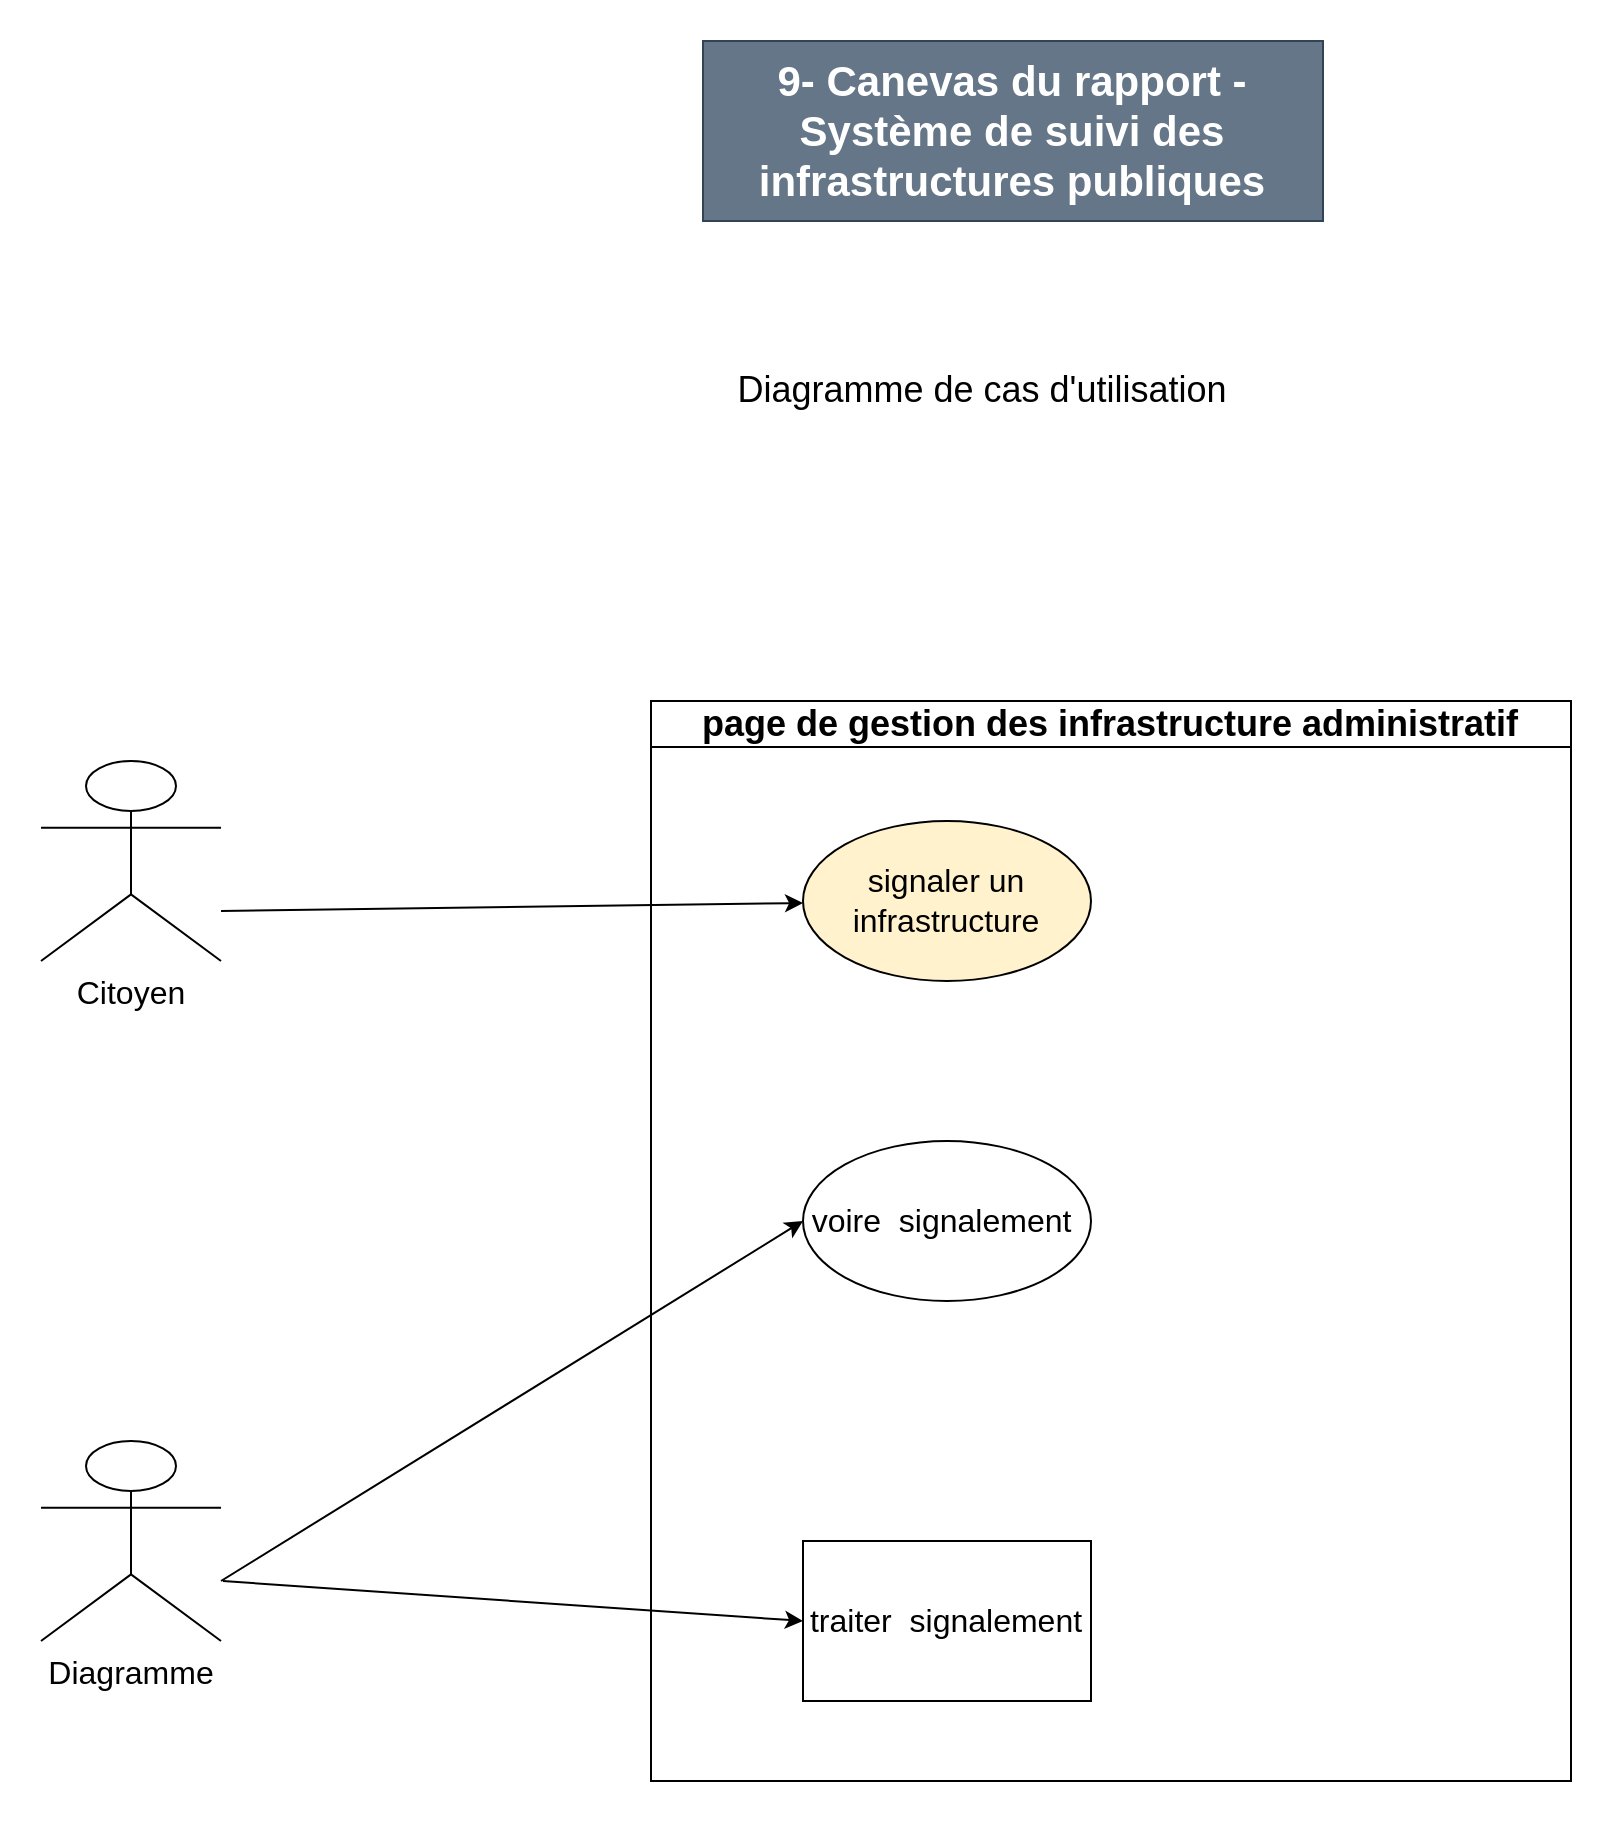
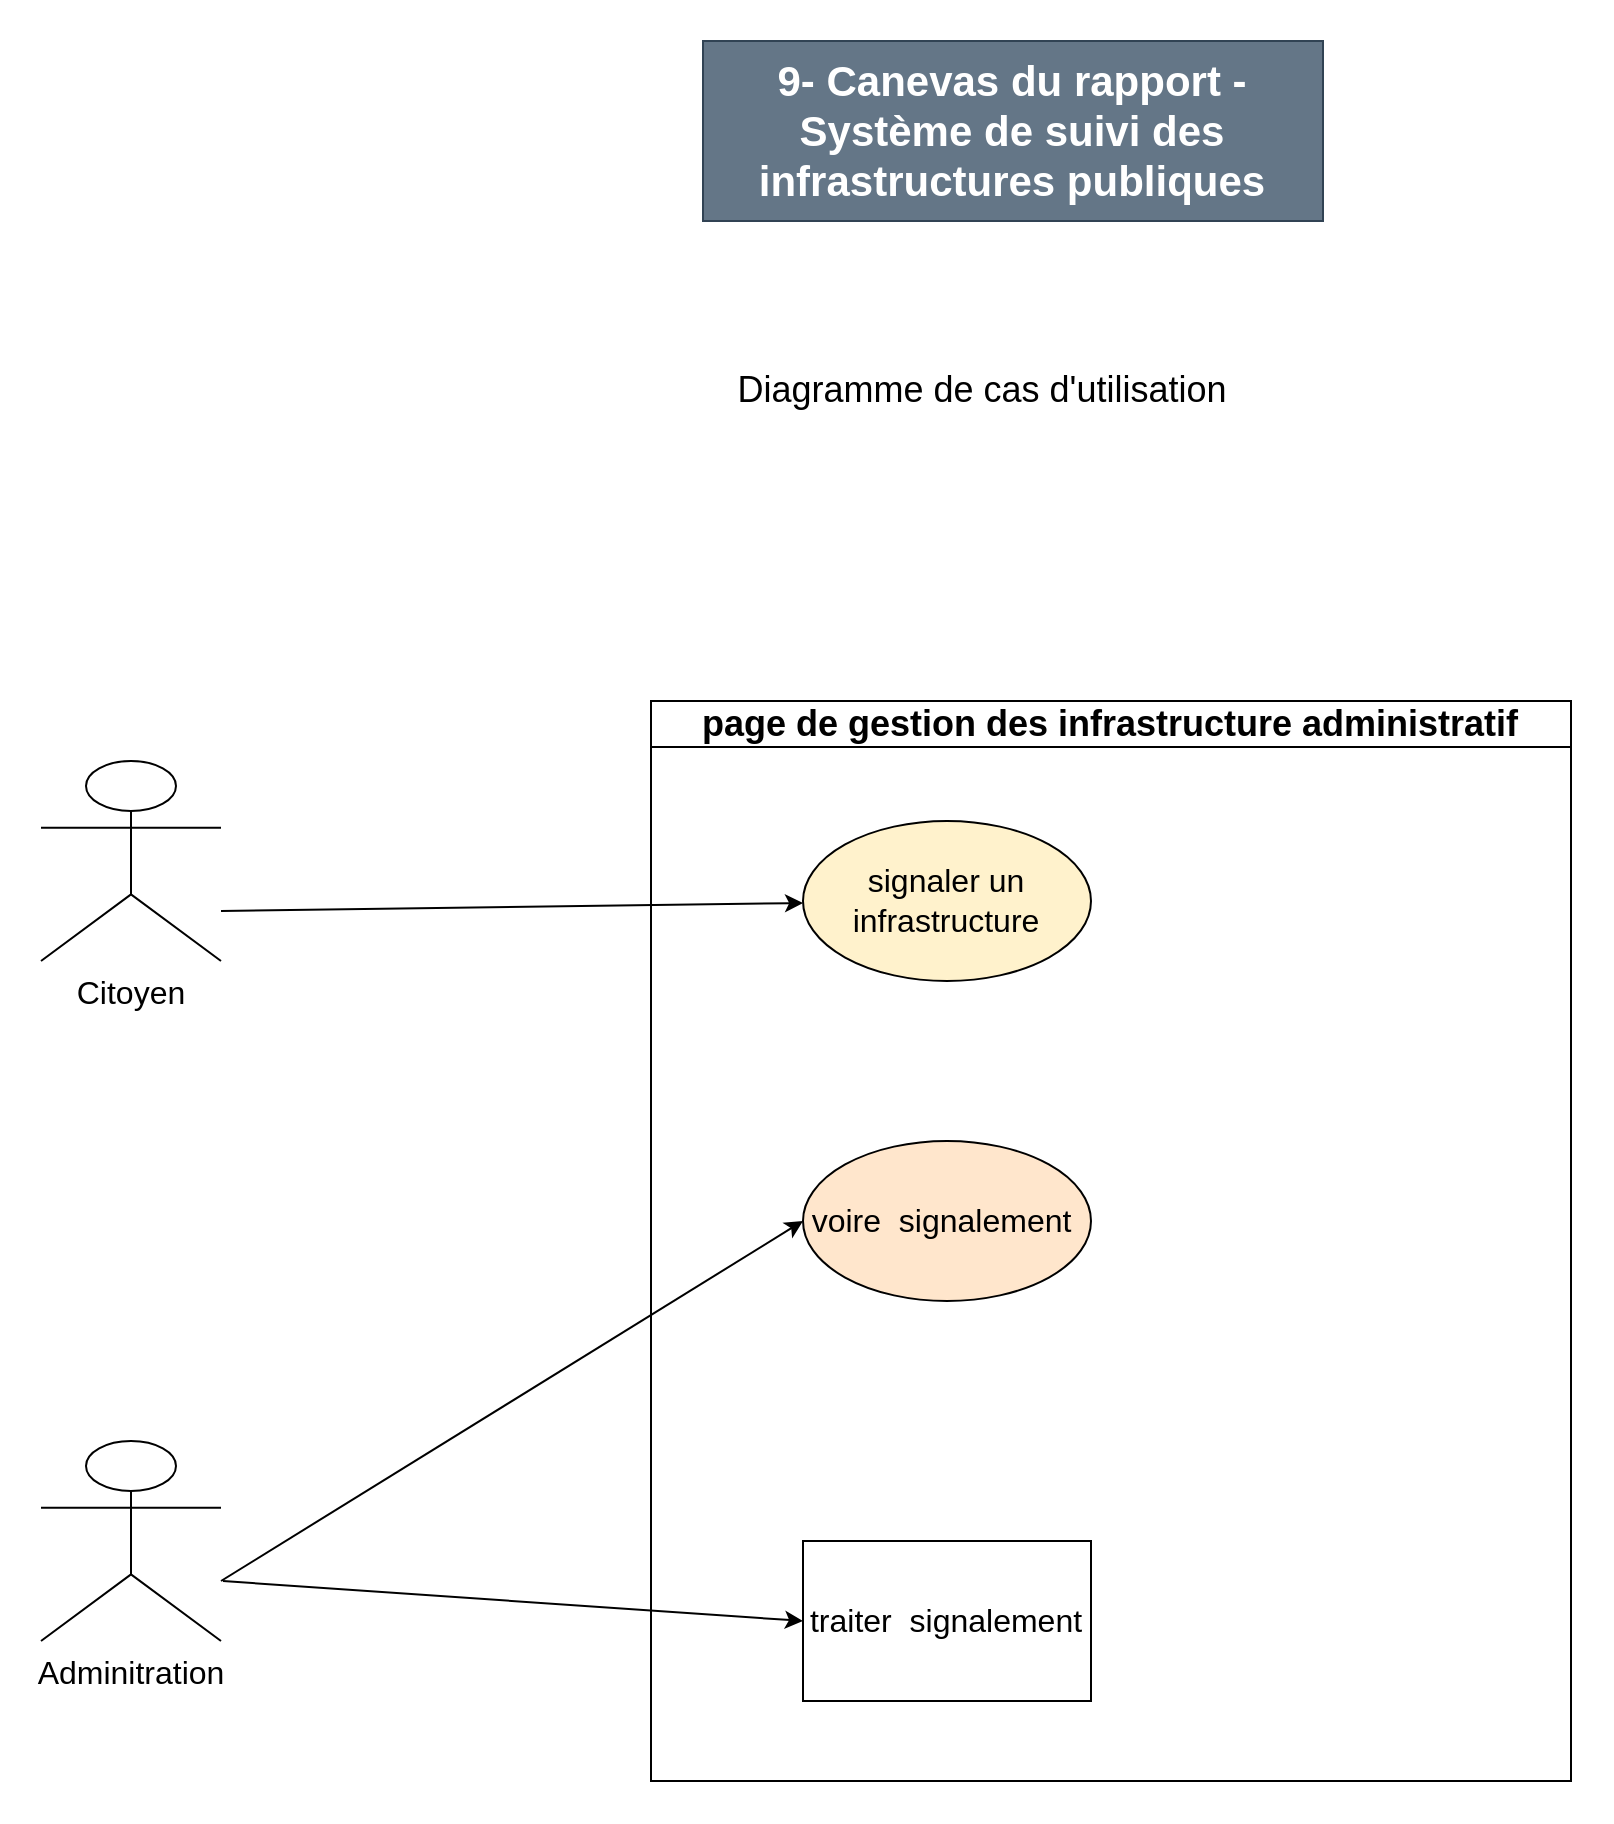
  <mxCell id="0" />
  <mxCell id="1" parent="0" />
  <mxCell id="2" value="&lt;font style=&quot;font-size: 21px;&quot;&gt;&lt;b&gt;9- Canevas du rapport - Système de suivi des infrastructures publiques&lt;/b&gt;&lt;/font&gt;" style="text;html=1;align=center;verticalAlign=middle;whiteSpace=wrap;rounded=0;fillColor=#647687;strokeColor=#314354;fontColor=#ffffff;" vertex="1" parent="1"><mxGeometry x="351" y="20" width="310" height="90" as="geometry" /></mxCell>
  <mxCell id="3" value="&lt;font style=&quot;font-size: 18px;&quot;&gt;Diagramme de cas d'utilisation&amp;nbsp;&lt;/font&gt;" style="text;html=1;align=center;verticalAlign=middle;whiteSpace=wrap;rounded=0;" vertex="1" parent="1"><mxGeometry x="361" y="180" width="265" height="30" as="geometry" /></mxCell>
  <mxCell id="4" value="&lt;font style=&quot;font-size: 16px;&quot;&gt;Citoyen&lt;/font&gt;" style="shape=umlActor;verticalLabelPosition=bottom;verticalAlign=top;html=1;outlineConnect=0;" vertex="1" parent="1"><mxGeometry x="20" y="380" width="90" height="100" as="geometry" /></mxCell>
- <mxCell id="5" value="&lt;font style=&quot;font-size: 16px;&quot;&gt;Diagramme&lt;/font&gt;" style="shape=umlActor;verticalLabelPosition=bottom;verticalAlign=top;html=1;outlineConnect=0;" vertex="1" parent="1"><mxGeometry x="20" y="720" width="90" height="100" as="geometry" /></mxCell>
+ <mxCell id="5" value="&lt;font style=&quot;font-size: 16px;&quot;&gt;Adminitration&lt;/font&gt;" style="shape=umlActor;verticalLabelPosition=bottom;verticalAlign=top;html=1;outlineConnect=0;" vertex="1" parent="1"><mxGeometry x="20" y="720" width="90" height="100" as="geometry" /></mxCell>
  <mxCell id="6" value="&lt;font style=&quot;font-size: 18px;&quot;&gt;page de gestion des infrastructure administratif&lt;/font&gt;" style="swimlane;whiteSpace=wrap;html=1;" vertex="1" parent="1"><mxGeometry x="325" y="350" width="460" height="540" as="geometry" /></mxCell>
  <mxCell id="7" value="&lt;span style=&quot;font-size: 16px;&quot;&gt;signaler un infrastructure&lt;/span&gt;" style="ellipse;whiteSpace=wrap;html=1;fillColor=#fff2cc;" vertex="1" parent="6"><mxGeometry x="76" y="60" width="144" height="80" as="geometry" /></mxCell>
- <mxCell id="8" value="&lt;font style=&quot;font-size: 16px;&quot;&gt;voire&amp;nbsp; signalement&amp;nbsp;&lt;/font&gt;" style="ellipse;whiteSpace=wrap;html=1;" vertex="1" parent="6"><mxGeometry x="76" y="220" width="144" height="80" as="geometry" /></mxCell>
+ <mxCell id="8" value="&lt;font style=&quot;font-size: 16px;&quot;&gt;voire&amp;nbsp; signalement&amp;nbsp;&lt;/font&gt;" style="ellipse;whiteSpace=wrap;html=1;fillColor=#ffe6cc;" vertex="1" parent="6"><mxGeometry x="76" y="220" width="144" height="80" as="geometry" /></mxCell>
  <mxCell id="9" value="&lt;font style=&quot;font-size: 16px;&quot;&gt;traiter&amp;nbsp; signalement&lt;/font&gt;" style="whiteSpace=wrap;html=1;rounded=0;" vertex="1" parent="6"><mxGeometry x="76" y="420" width="144" height="80" as="geometry" /></mxCell>
  <mxCell id="10" value="" style="endArrow=classic;html=1;rounded=0;entryX=0;entryY=0.5;entryDx=0;entryDy=0;" edge="1" parent="1" target="9"><mxGeometry width="50" height="50" relative="1" as="geometry"><mxPoint x="111" y="790" as="sourcePoint" /><mxPoint x="160" y="770" as="targetPoint" /></mxGeometry></mxCell>
  <mxCell id="11" value="" style="endArrow=classic;html=1;rounded=0;" edge="1" parent="1" target="7"><mxGeometry width="50" height="50" relative="1" as="geometry"><mxPoint x="110" y="455" as="sourcePoint" /><mxPoint x="402" y="565" as="targetPoint" /></mxGeometry></mxCell>
  <mxCell id="12" value="" style="endArrow=classic;html=1;rounded=0;entryX=0;entryY=0.5;entryDx=0;entryDy=0;" edge="1" parent="1" target="8"><mxGeometry width="50" height="50" relative="1" as="geometry"><mxPoint x="110" y="790" as="sourcePoint" /><mxPoint x="400" y="720" as="targetPoint" /></mxGeometry></mxCell>
